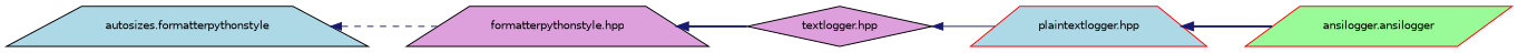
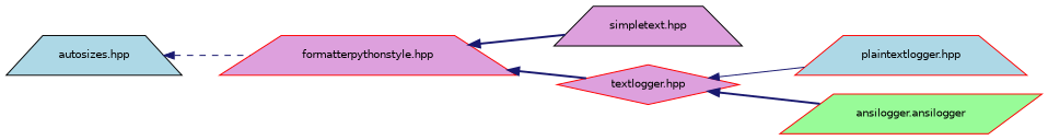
  digraph {
    fontname="DejaVu Sans"
    rankdir=LR
    node [color=black fillcolor=plum fontname="DejaVu Sans" fontsize=10 shape=trapezium style=filled]
    edge [color=midnightblue dir=back fontname="DejaVu Sans" fontsize=10 labelfontname=Helvetica labelfontsize=10 style=bold]
-   n1 [fillcolor=lightblue fontcolor=black height=0.2 label="autosizes.formatterpythonstyle" width=0.4]
-   n2 [height=0.2 label="formatterpythonstyle.hpp" width=0.4]
-   n4 [height=0.2 label="textlogger.hpp" shape=diamond width=0.4]
+   n1 [fillcolor=lightblue fontcolor=black height=0.2 label="autosizes.hpp" width=0.4]
+   n2 [color=red height=0.2 label="formatterpythonstyle.hpp" width=0.4]
+   n3 [height=0.2 label="simpletext.hpp" width=0.4]
+   n4 [color=red height=0.2 label="textlogger.hpp" shape=diamond width=0.4]
    n5 [color=red fillcolor=lightblue height=0.2 label="plaintextlogger.hpp" width=0.4]
    n6 [color=red fillcolor=palegreen height=0.2 label="ansilogger.ansilogger" shape=parallelogram width=0.4]
    n1 -> n2 [style=dashed]
+   n2 -> n3
    n2 -> n4
    n4 -> n5 [style=solid]
-   n5 -> n6
+   n4 -> n6
  }
